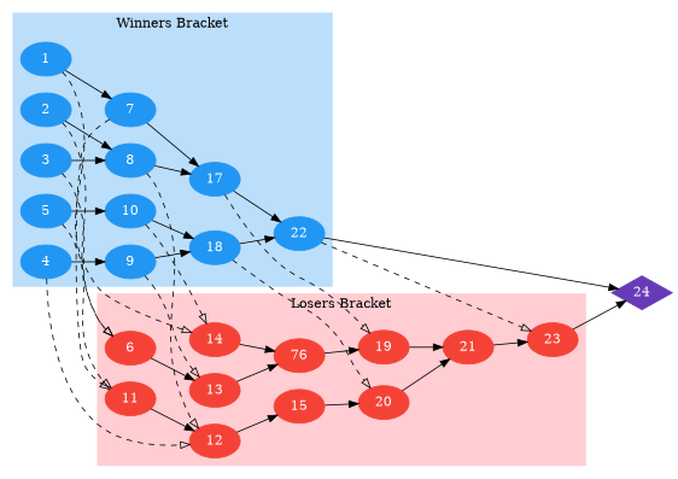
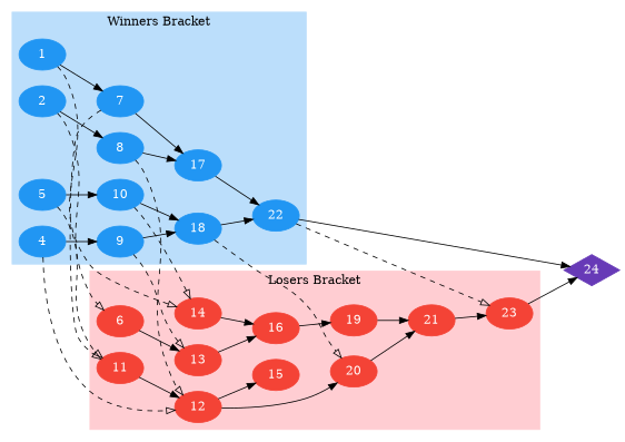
  digraph {
    rankdir=LR
    node [color="#2196f3" fontcolor=white style=filled]
    n1 [label=1]
    n2 [label=7]
    n3 [label=2]
    n4 [label=8]
-   n5 [label=3]
    n6 [label=4]
    n7 [label=9]
    n8 [label=5]
    n9 [label=10]
    n10 [label=17]
    n11 [label=18]
    n12 [label=22]
    n13 [color="#f44336" label=14]
    n14 [color="#f44336" label=6]
    n15 [color="#f44336" label=12]
    n16 [color="#f44336" label=11]
    n17 [color="#f44336" label=13]
    n18 [color="#f44336" label=19]
    n19 [color="#f44336" label=20]
    n20 [color="#f44336" label=23]
-   n21 [color="#f44336" label=76]
+   n21 [color="#f44336" label=16]
    n22 [color="#f44336" label=15]
    n23 [color="#f44336" label=21]
    n24 [color="#673ab7" label=24 shape=Mdiamond]
    subgraph cluster_1 {
      color="#bbdefb"
      label="Winners Bracket"
      style=filled
      n1
      n2
      n3
      n4
-     n5
      n6
      n7
      n8
      n9
      n10
      n11
      n12
    }
    subgraph cluster_2 {
      color="#ffcdd2"
      label="Losers Bracket"
      style=filled
      n13
      n14
      n15
      n16
      n17
      n18
      n19
      n20
      n21
      n22
      n23
    }
    n1 -> n2
    n1 -> n13 [arrowhead=empty style=dashed]
    n2 -> n10
    n2 -> n16 [arrowhead=empty style=dashed]
    n3 -> n4
    n3 -> n14 [arrowhead=empty style=dashed]
    n4 -> n10
    n4 -> n15 [arrowhead=empty style=dashed]
-   n5 -> n4
-   n5 -> n14 [arrowhead=empty style=dashed]
    n6 -> n7
    n6 -> n15 [arrowhead=empty style=dashed]
    n7 -> n11
    n7 -> n17 [arrowhead=empty style=dashed]
    n8 -> n9
    n8 -> n16 [arrowhead=empty style=dashed]
    n9 -> n11
    n9 -> n13 [arrowhead=empty style=dashed]
    n10 -> n12
-   n10 -> n18 [arrowhead=empty style=dashed]
    n11 -> n12
    n11 -> n19 [arrowhead=empty style=dashed]
    n12 -> n20 [arrowhead=empty style=dashed]
    n12 -> n24
    n13 -> n21
    n14 -> n17
    n15 -> n22
    n16 -> n15
    n17 -> n21
    n18 -> n23
    n19 -> n23
    n20 -> n24
    n21 -> n18
-   n22 -> n19
+   n15 -> n19
    n23 -> n20
  }
